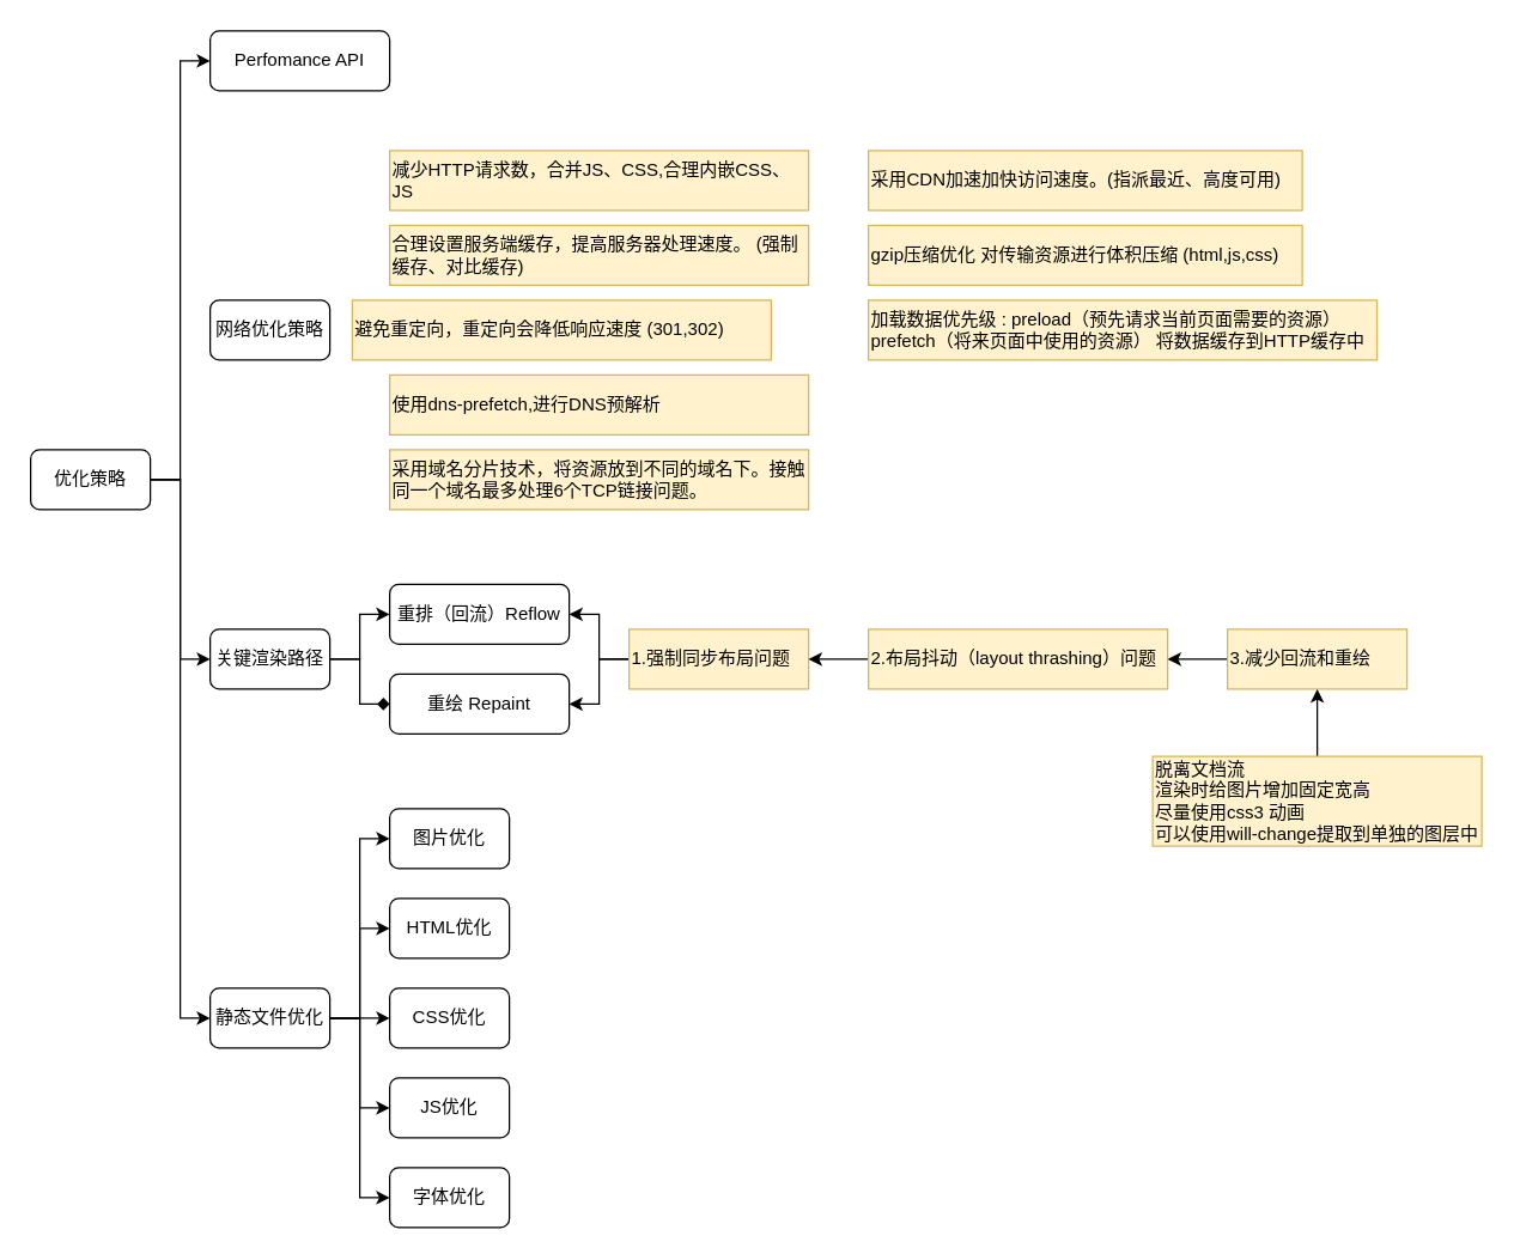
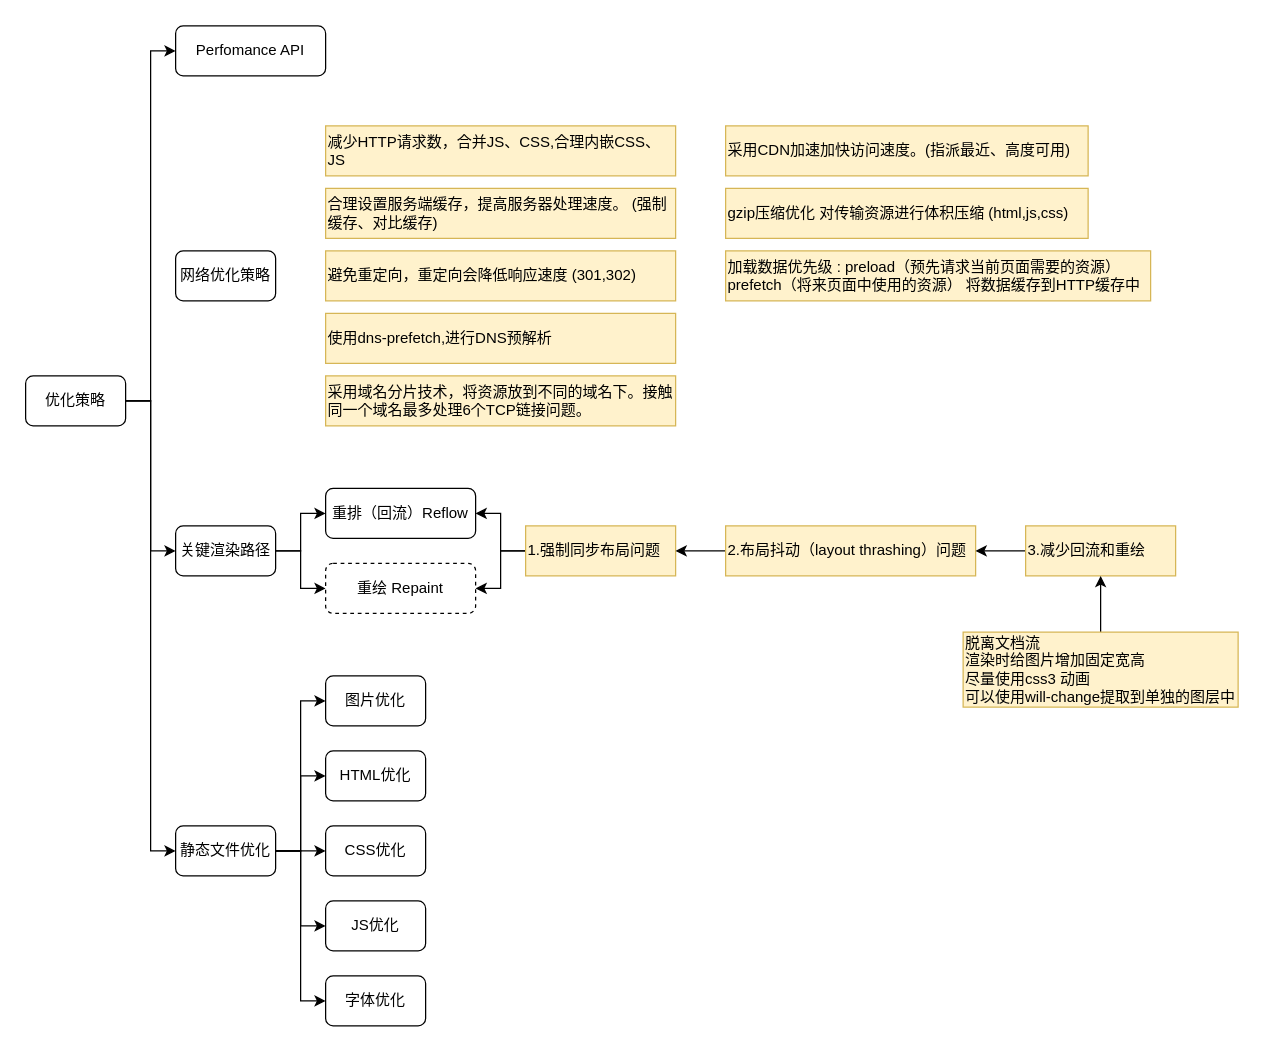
  <mxCell id="0" />
  <mxCell id="1" parent="0" />
  <mxCell id="2" value="Perfomance API" style="rounded=1;whiteSpace=wrap;html=1;" vertex="1" parent="1"><mxGeometry x="140" y="20" width="120" height="40" as="geometry" /></mxCell>
  <mxCell id="3" style="edgeStyle=orthogonalEdgeStyle;rounded=0;orthogonalLoop=1;jettySize=auto;html=1;exitX=1;exitY=0.5;exitDx=0;exitDy=0;entryX=0;entryY=0.5;entryDx=0;entryDy=0;" edge="1" parent="1" source="6" target="2"><mxGeometry relative="1" as="geometry" /></mxCell>
  <mxCell id="4" style="edgeStyle=orthogonalEdgeStyle;rounded=0;orthogonalLoop=1;jettySize=auto;html=1;exitX=1;exitY=0.5;exitDx=0;exitDy=0;entryX=0;entryY=0.5;entryDx=0;entryDy=0;" edge="1" parent="1" source="6" target="10"><mxGeometry relative="1" as="geometry" /></mxCell>
  <mxCell id="5" style="edgeStyle=orthogonalEdgeStyle;rounded=0;orthogonalLoop=1;jettySize=auto;html=1;exitX=1;exitY=0.5;exitDx=0;exitDy=0;entryX=0;entryY=0.5;entryDx=0;entryDy=0;" edge="1" parent="1" source="6" target="16"><mxGeometry relative="1" as="geometry" /></mxCell>
  <mxCell id="6" value="优化策略" style="rounded=1;whiteSpace=wrap;html=1;" vertex="1" parent="1"><mxGeometry x="20" y="300" width="80" height="40" as="geometry" /></mxCell>
  <mxCell id="7" value="网络优化策略" style="rounded=1;whiteSpace=wrap;html=1;" vertex="1" parent="1"><mxGeometry x="140" y="200" width="80" height="40" as="geometry" /></mxCell>
  <mxCell id="8" style="edgeStyle=orthogonalEdgeStyle;rounded=0;orthogonalLoop=1;jettySize=auto;html=1;exitX=1;exitY=0.5;exitDx=0;exitDy=0;entryX=0;entryY=0.5;entryDx=0;entryDy=0;" edge="1" parent="1" source="10" target="30"><mxGeometry relative="1" as="geometry" /></mxCell>
- <mxCell id="9" style="edgeStyle=orthogonalEdgeStyle;rounded=0;orthogonalLoop=1;jettySize=auto;html=1;exitX=1;exitY=0.5;exitDx=0;exitDy=0;entryX=0;entryY=0.5;entryDx=0;entryDy=0;endArrow=diamond;" edge="1" parent="1" source="10" target="31"><mxGeometry relative="1" as="geometry" /></mxCell>
+ <mxCell id="9" style="edgeStyle=orthogonalEdgeStyle;rounded=0;orthogonalLoop=1;jettySize=auto;html=1;exitX=1;exitY=0.5;exitDx=0;exitDy=0;entryX=0;entryY=0.5;entryDx=0;entryDy=0;" edge="1" parent="1" source="10" target="31"><mxGeometry relative="1" as="geometry" /></mxCell>
  <mxCell id="10" value="关键渲染路径" style="rounded=1;whiteSpace=wrap;html=1;" vertex="1" parent="1"><mxGeometry x="140" y="420" width="80" height="40" as="geometry" /></mxCell>
  <mxCell id="11" style="edgeStyle=orthogonalEdgeStyle;rounded=0;orthogonalLoop=1;jettySize=auto;html=1;exitX=1;exitY=0.5;exitDx=0;exitDy=0;entryX=0;entryY=0.5;entryDx=0;entryDy=0;" edge="1" parent="1" source="16" target="17"><mxGeometry relative="1" as="geometry" /></mxCell>
  <mxCell id="12" style="edgeStyle=orthogonalEdgeStyle;rounded=0;orthogonalLoop=1;jettySize=auto;html=1;exitX=1;exitY=0.5;exitDx=0;exitDy=0;entryX=0;entryY=0.5;entryDx=0;entryDy=0;" edge="1" parent="1" source="16" target="18"><mxGeometry relative="1" as="geometry" /></mxCell>
  <mxCell id="13" style="edgeStyle=orthogonalEdgeStyle;rounded=0;orthogonalLoop=1;jettySize=auto;html=1;exitX=1;exitY=0.5;exitDx=0;exitDy=0;entryX=0;entryY=0.5;entryDx=0;entryDy=0;" edge="1" parent="1" source="16" target="19"><mxGeometry relative="1" as="geometry" /></mxCell>
  <mxCell id="14" style="edgeStyle=orthogonalEdgeStyle;rounded=0;orthogonalLoop=1;jettySize=auto;html=1;exitX=1;exitY=0.5;exitDx=0;exitDy=0;entryX=0;entryY=0.5;entryDx=0;entryDy=0;" edge="1" parent="1" source="16" target="20"><mxGeometry relative="1" as="geometry" /></mxCell>
  <mxCell id="15" style="edgeStyle=orthogonalEdgeStyle;rounded=0;orthogonalLoop=1;jettySize=auto;html=1;exitX=1;exitY=0.5;exitDx=0;exitDy=0;entryX=0;entryY=0.5;entryDx=0;entryDy=0;" edge="1" parent="1" source="16" target="21"><mxGeometry relative="1" as="geometry" /></mxCell>
  <mxCell id="16" value="静态文件优化" style="rounded=1;whiteSpace=wrap;html=1;" vertex="1" parent="1"><mxGeometry x="140" y="660" width="80" height="40" as="geometry" /></mxCell>
  <mxCell id="17" value="图片优化" style="rounded=1;whiteSpace=wrap;html=1;" vertex="1" parent="1"><mxGeometry x="260" y="540" width="80" height="40" as="geometry" /></mxCell>
  <mxCell id="18" value="HTML优化" style="rounded=1;whiteSpace=wrap;html=1;" vertex="1" parent="1"><mxGeometry x="260" y="600" width="80" height="40" as="geometry" /></mxCell>
  <mxCell id="19" value="CSS优化" style="rounded=1;whiteSpace=wrap;html=1;" vertex="1" parent="1"><mxGeometry x="260" y="660" width="80" height="40" as="geometry" /></mxCell>
  <mxCell id="20" value="JS优化" style="rounded=1;whiteSpace=wrap;html=1;" vertex="1" parent="1"><mxGeometry x="260" y="720" width="80" height="40" as="geometry" /></mxCell>
  <mxCell id="21" value="字体优化" style="rounded=1;whiteSpace=wrap;html=1;" vertex="1" parent="1"><mxGeometry x="260" y="780" width="80" height="40" as="geometry" /></mxCell>
  <mxCell id="22" value="减少HTTP请求数，合并JS、CSS,合理内嵌CSS、JS" style="text;html=1;align=left;verticalAlign=middle;whiteSpace=wrap;rounded=0;fillColor=#fff2cc;strokeColor=#d6b656;" vertex="1" parent="1"><mxGeometry x="260" y="100" width="280" height="40" as="geometry" /></mxCell>
  <mxCell id="23" value="合理设置服务端缓存，提高服务器处理速度。 (强制缓存、对比缓存)" style="text;html=1;align=left;verticalAlign=middle;whiteSpace=wrap;rounded=0;fillColor=#fff2cc;strokeColor=#d6b656;" vertex="1" parent="1"><mxGeometry x="260" y="150" width="280" height="40" as="geometry" /></mxCell>
- <mxCell id="24" value="避免重定向，重定向会降低响应速度 (301,302)" style="text;html=1;align=left;verticalAlign=middle;whiteSpace=wrap;rounded=0;fillColor=#fff2cc;strokeColor=#d6b656;" vertex="1" parent="1"><mxGeometry x="235" y="200" width="280" height="40" as="geometry" /></mxCell>
+ <mxCell id="24" value="避免重定向，重定向会降低响应速度 (301,302)" style="text;html=1;align=left;verticalAlign=middle;whiteSpace=wrap;rounded=0;fillColor=#fff2cc;strokeColor=#d6b656;" vertex="1" parent="1"><mxGeometry x="260" y="200" width="280" height="40" as="geometry" /></mxCell>
  <mxCell id="25" value="使用dns-prefetch,进行DNS预解析" style="text;html=1;align=left;verticalAlign=middle;whiteSpace=wrap;rounded=0;fillColor=#fff2cc;strokeColor=#d6b656;" vertex="1" parent="1"><mxGeometry x="260" y="250" width="280" height="40" as="geometry" /></mxCell>
  <mxCell id="26" value="采用域名分片技术，将资源放到不同的域名下。接触同一个域名最多处理6个TCP链接问题。" style="text;html=1;align=left;verticalAlign=middle;whiteSpace=wrap;rounded=0;fillColor=#fff2cc;strokeColor=#d6b656;" vertex="1" parent="1"><mxGeometry x="260" y="300" width="280" height="40" as="geometry" /></mxCell>
  <mxCell id="27" value="采用CDN加速加快访问速度。(指派最近、高度可用)" style="text;html=1;align=left;verticalAlign=middle;whiteSpace=wrap;rounded=0;fillColor=#fff2cc;strokeColor=#d6b656;" vertex="1" parent="1"><mxGeometry x="580" y="100" width="290" height="40" as="geometry" /></mxCell>
  <mxCell id="28" value="gzip压缩优化 对传输资源进行体积压缩 (html,js,css)" style="text;html=1;align=left;verticalAlign=middle;whiteSpace=wrap;rounded=0;fillColor=#fff2cc;strokeColor=#d6b656;" vertex="1" parent="1"><mxGeometry x="580" y="150" width="290" height="40" as="geometry" /></mxCell>
  <mxCell id="29" value="加载数据优先级 : preload（预先请求当前页面需要的资源） prefetch（将来页面中使用的资源） 将数据缓存到HTTP缓存中" style="text;html=1;align=left;verticalAlign=middle;whiteSpace=wrap;rounded=0;fillColor=#fff2cc;strokeColor=#d6b656;" vertex="1" parent="1"><mxGeometry x="580" y="200" width="340" height="40" as="geometry" /></mxCell>
  <mxCell id="30" value="重排（回流）Reflow" style="rounded=1;whiteSpace=wrap;html=1;" vertex="1" parent="1"><mxGeometry x="260" y="390" width="120" height="40" as="geometry" /></mxCell>
- <mxCell id="31" value="重绘 Repaint" style="rounded=1;whiteSpace=wrap;html=1;" vertex="1" parent="1"><mxGeometry x="260" y="450" width="120" height="40" as="geometry" /></mxCell>
+ <mxCell id="31" value="重绘 Repaint" style="rounded=1;whiteSpace=wrap;html=1;dashed=1;" vertex="1" parent="1"><mxGeometry x="260" y="450" width="120" height="40" as="geometry" /></mxCell>
  <mxCell id="32" style="edgeStyle=orthogonalEdgeStyle;rounded=0;orthogonalLoop=1;jettySize=auto;html=1;exitX=0;exitY=0.5;exitDx=0;exitDy=0;" edge="1" parent="1" source="34" target="30"><mxGeometry relative="1" as="geometry" /></mxCell>
  <mxCell id="33" style="edgeStyle=orthogonalEdgeStyle;rounded=0;orthogonalLoop=1;jettySize=auto;html=1;exitX=0;exitY=0.5;exitDx=0;exitDy=0;entryX=1;entryY=0.5;entryDx=0;entryDy=0;" edge="1" parent="1" source="34" target="31"><mxGeometry relative="1" as="geometry" /></mxCell>
  <mxCell id="34" value="1.强制同步布局问题" style="text;html=1;align=left;verticalAlign=middle;whiteSpace=wrap;rounded=0;fillColor=#fff2cc;strokeColor=#d6b656;" vertex="1" parent="1"><mxGeometry x="420" y="420" width="120" height="40" as="geometry" /></mxCell>
  <mxCell id="35" style="edgeStyle=orthogonalEdgeStyle;rounded=0;orthogonalLoop=1;jettySize=auto;html=1;exitX=0;exitY=0.5;exitDx=0;exitDy=0;entryX=1;entryY=0.5;entryDx=0;entryDy=0;" edge="1" parent="1" source="36" target="34"><mxGeometry relative="1" as="geometry" /></mxCell>
  <mxCell id="36" value="2.布局抖动（layout thrashing）问题" style="text;html=1;align=left;verticalAlign=middle;whiteSpace=wrap;rounded=0;fillColor=#fff2cc;strokeColor=#d6b656;" vertex="1" parent="1"><mxGeometry x="580" y="420" width="200" height="40" as="geometry" /></mxCell>
  <mxCell id="37" style="edgeStyle=orthogonalEdgeStyle;rounded=0;orthogonalLoop=1;jettySize=auto;html=1;exitX=0;exitY=0.5;exitDx=0;exitDy=0;entryX=1;entryY=0.5;entryDx=0;entryDy=0;" edge="1" parent="1" source="38" target="36"><mxGeometry relative="1" as="geometry" /></mxCell>
  <mxCell id="38" value="3.减少回流和重绘" style="text;html=1;align=left;verticalAlign=middle;whiteSpace=wrap;rounded=0;fillColor=#fff2cc;strokeColor=#d6b656;" vertex="1" parent="1"><mxGeometry x="820" y="420" width="120" height="40" as="geometry" /></mxCell>
  <mxCell id="39" style="edgeStyle=orthogonalEdgeStyle;rounded=0;orthogonalLoop=1;jettySize=auto;html=1;exitX=0.5;exitY=0;exitDx=0;exitDy=0;entryX=0.5;entryY=1;entryDx=0;entryDy=0;" edge="1" parent="1" source="40" target="38"><mxGeometry relative="1" as="geometry" /></mxCell>
  <mxCell id="40" value="&lt;div&gt;脱离文档流&lt;/div&gt;&lt;div&gt;渲染时给图片增加固定宽高&lt;/div&gt;&lt;div&gt;尽量使用css3 动画&lt;/div&gt;&lt;div&gt;可以使用will-change提取到单独的图层中&lt;/div&gt;" style="text;html=1;align=left;verticalAlign=middle;whiteSpace=wrap;rounded=0;fillColor=#fff2cc;strokeColor=#d6b656;" vertex="1" parent="1"><mxGeometry x="770" y="505" width="220" height="60" as="geometry" /></mxCell>
